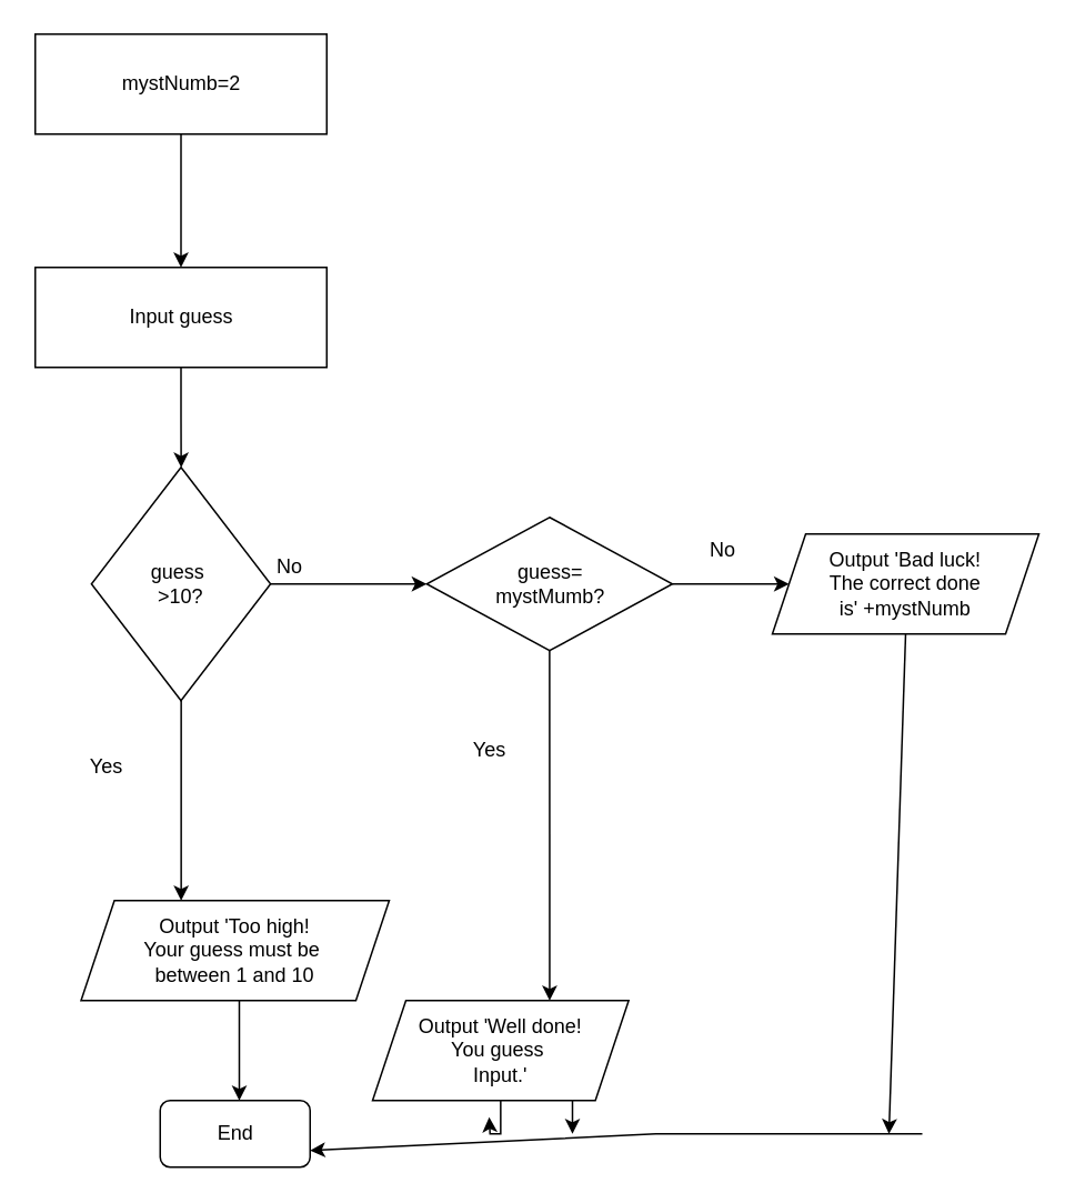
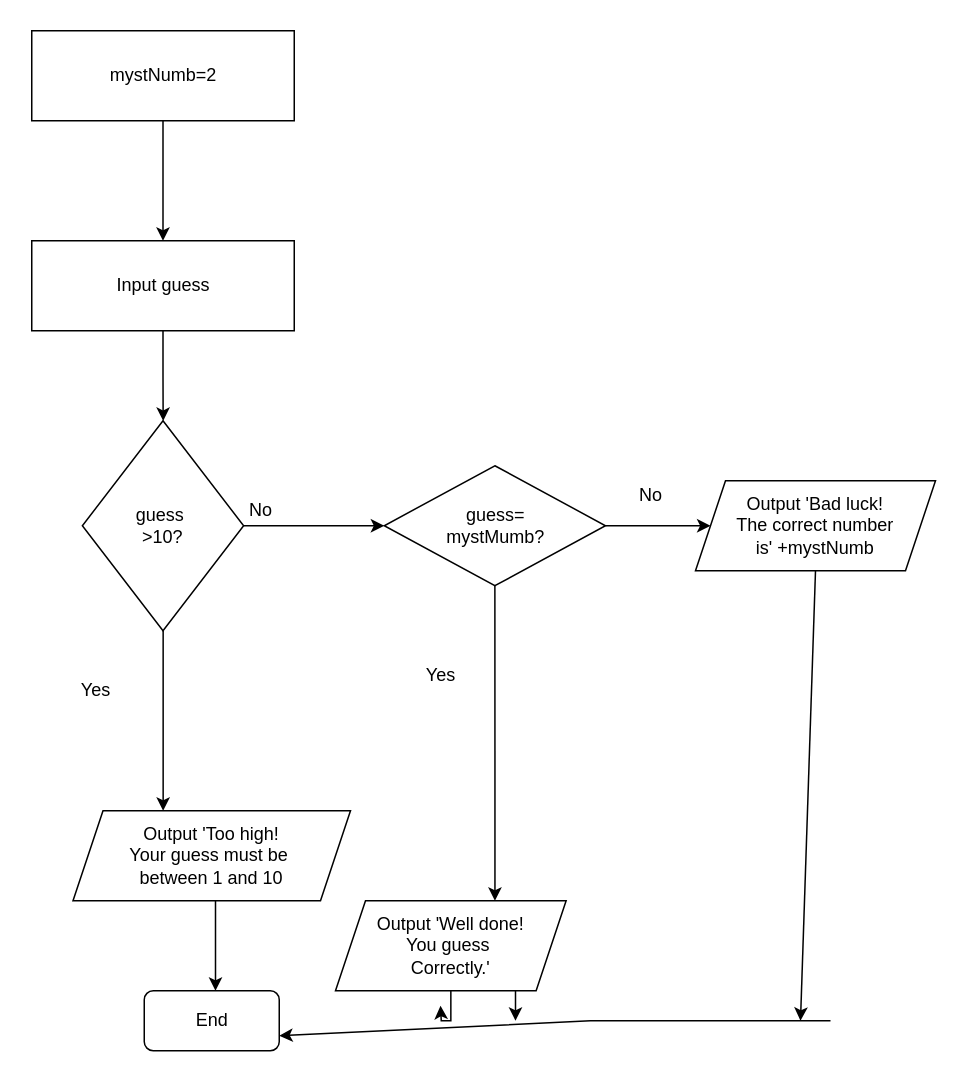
  <mxCell id="0" />
  <mxCell id="1" parent="0" />
  <mxCell id="2" value="" style="edgeStyle=orthogonalEdgeStyle;rounded=0;orthogonalLoop=1;jettySize=auto;html=1;" parent="1" source="3" target="5" edge="1"><mxGeometry relative="1" as="geometry" /></mxCell>
  <mxCell id="3" value="mystNumb=2" style="whiteSpace=wrap;html=1;rounded=0;" parent="1" vertex="1"><mxGeometry x="20.5" y="20" width="175" height="60" as="geometry" /></mxCell>
  <mxCell id="4" value="" style="edgeStyle=orthogonalEdgeStyle;rounded=0;orthogonalLoop=1;jettySize=auto;html=1;" parent="1" source="5" target="8" edge="1"><mxGeometry relative="1" as="geometry" /></mxCell>
  <mxCell id="5" value="Input guess" style="whiteSpace=wrap;html=1;rounded=0;" parent="1" vertex="1"><mxGeometry x="20.5" y="160" width="175" height="60" as="geometry" /></mxCell>
  <mxCell id="6" value="" style="edgeStyle=orthogonalEdgeStyle;rounded=0;orthogonalLoop=1;jettySize=auto;html=1;" parent="1" source="8" target="11" edge="1"><mxGeometry relative="1" as="geometry" /></mxCell>
  <mxCell id="7" value="" style="edgeStyle=orthogonalEdgeStyle;rounded=0;orthogonalLoop=1;jettySize=auto;html=1;" parent="1" source="8" target="14" edge="1"><mxGeometry relative="1" as="geometry"><Array as="points"><mxPoint x="108" y="530" /><mxPoint x="108" y="530" /></Array></mxGeometry></mxCell>
  <mxCell id="8" value="guess&amp;nbsp;&lt;br&gt;&amp;gt;10?" style="rhombus;whiteSpace=wrap;html=1;rounded=0;" parent="1" vertex="1"><mxGeometry x="54.25" y="280" width="107.5" height="140" as="geometry" /></mxCell>
  <mxCell id="9" value="" style="edgeStyle=orthogonalEdgeStyle;rounded=0;orthogonalLoop=1;jettySize=auto;html=1;" parent="1" source="11" target="13" edge="1"><mxGeometry relative="1" as="geometry" /></mxCell>
  <mxCell id="10" value="" style="edgeStyle=orthogonalEdgeStyle;rounded=0;orthogonalLoop=1;jettySize=auto;html=1;exitX=0.5;exitY=1;exitDx=0;exitDy=0;" parent="1" source="11" target="24" edge="1"><mxGeometry relative="1" as="geometry"><Array as="points"><mxPoint x="329" y="500" /><mxPoint x="329" y="500" /></Array></mxGeometry></mxCell>
  <mxCell id="11" value="guess=&lt;br&gt;mystMumb?" style="rhombus;whiteSpace=wrap;html=1;rounded=0;" parent="1" vertex="1"><mxGeometry x="255.5" y="310" width="147.5" height="80" as="geometry" /></mxCell>
  <mxCell id="12" value="No" style="text;html=1;align=center;verticalAlign=middle;resizable=0;points=[];autosize=1;strokeColor=none;fillColor=none;" parent="1" vertex="1"><mxGeometry x="153" y="325" width="40" height="30" as="geometry" /></mxCell>
- <mxCell id="13" value="Output 'Bad luck!&lt;br&gt;The correct done&lt;br&gt;is' +mystNumb" style="shape=parallelogram;perimeter=parallelogramPerimeter;whiteSpace=wrap;html=1;fixedSize=1;rounded=0;" parent="1" vertex="1"><mxGeometry x="463" y="320" width="160" height="60" as="geometry" /></mxCell>
+ <mxCell id="13" value="Output 'Bad luck!&lt;br&gt;The correct number&lt;br&gt;is' +mystNumb" style="shape=parallelogram;perimeter=parallelogramPerimeter;whiteSpace=wrap;html=1;fixedSize=1;rounded=0;" parent="1" vertex="1"><mxGeometry x="463" y="320" width="160" height="60" as="geometry" /></mxCell>
  <mxCell id="14" value="Output 'Too high!&lt;br&gt;Your guess must be&amp;nbsp;&lt;br&gt;between 1 and 10" style="shape=parallelogram;perimeter=parallelogramPerimeter;whiteSpace=wrap;html=1;fixedSize=1;rounded=0;" parent="1" vertex="1"><mxGeometry x="48" y="540" width="185" height="60" as="geometry" /></mxCell>
  <mxCell id="15" value="" style="endArrow=classic;html=1;rounded=0;exitX=0.5;exitY=1;exitDx=0;exitDy=0;" parent="1" source="13" edge="1"><mxGeometry width="50" height="50" relative="1" as="geometry"><mxPoint x="493" y="520" as="sourcePoint" /><mxPoint x="533" y="680" as="targetPoint" /></mxGeometry></mxCell>
  <mxCell id="16" value="" style="endArrow=classic;html=1;rounded=0;startArrow=none;" parent="1" edge="1" source="24"><mxGeometry width="50" height="50" relative="1" as="geometry"><mxPoint x="343" y="600" as="sourcePoint" /><mxPoint x="343" y="680" as="targetPoint" /><Array as="points"><mxPoint x="343" y="600" /></Array></mxGeometry></mxCell>
  <mxCell id="17" value="" style="endArrow=classic;html=1;rounded=0;" parent="1" edge="1"><mxGeometry width="50" height="50" relative="1" as="geometry"><mxPoint x="143" y="640" as="sourcePoint" /><mxPoint x="143" y="660" as="targetPoint" /><Array as="points"><mxPoint x="143" y="600" /></Array></mxGeometry></mxCell>
  <mxCell id="18" value="End" style="rounded=1;whiteSpace=wrap;html=1;" parent="1" vertex="1"><mxGeometry x="95.5" y="660" width="90" height="40" as="geometry" /></mxCell>
  <mxCell id="19" value="" style="endArrow=classic;html=1;rounded=0;" parent="1" edge="1"><mxGeometry width="50" height="50" relative="1" as="geometry"><mxPoint x="553" y="680" as="sourcePoint" /><mxPoint x="185.5" y="690" as="targetPoint" /><Array as="points"><mxPoint x="393" y="680" /></Array></mxGeometry></mxCell>
  <mxCell id="20" value="No" style="text;html=1;align=center;verticalAlign=middle;resizable=0;points=[];autosize=1;strokeColor=none;fillColor=none;" parent="1" vertex="1"><mxGeometry x="413" y="315" width="40" height="30" as="geometry" /></mxCell>
  <mxCell id="21" value="Yes" style="text;html=1;align=center;verticalAlign=middle;resizable=0;points=[];autosize=1;strokeColor=none;fillColor=none;" parent="1" vertex="1"><mxGeometry x="273" y="435" width="40" height="30" as="geometry" /></mxCell>
  <mxCell id="22" value="Yes" style="text;html=1;align=center;verticalAlign=middle;resizable=0;points=[];autosize=1;strokeColor=none;fillColor=none;" parent="1" vertex="1"><mxGeometry x="43" y="445" width="40" height="30" as="geometry" /></mxCell>
  <mxCell id="23" style="edgeStyle=orthogonalEdgeStyle;rounded=0;orthogonalLoop=1;jettySize=auto;html=1;" edge="1" parent="1" source="24"><mxGeometry relative="1" as="geometry"><mxPoint x="293" y="670" as="targetPoint" /></mxGeometry></mxCell>
- <mxCell id="24" value="Output 'Well done!&lt;br&gt;You guess&amp;nbsp;&lt;br&gt;Input.'" style="shape=parallelogram;perimeter=parallelogramPerimeter;whiteSpace=wrap;html=1;fixedSize=1;rounded=0;" parent="1" vertex="1"><mxGeometry x="223" y="600" width="153.75" height="60" as="geometry" /></mxCell>
+ <mxCell id="24" value="Output 'Well done!&lt;br&gt;You guess&amp;nbsp;&lt;br&gt;Correctly.'" style="shape=parallelogram;perimeter=parallelogramPerimeter;whiteSpace=wrap;html=1;fixedSize=1;rounded=0;" parent="1" vertex="1"><mxGeometry x="223" y="600" width="153.75" height="60" as="geometry" /></mxCell>
  <mxCell id="25" value="" style="endArrow=none;html=1;rounded=0;" edge="1" parent="1" target="24"><mxGeometry width="50" height="50" relative="1" as="geometry"><mxPoint x="343" y="600" as="sourcePoint" /><mxPoint x="343" y="680" as="targetPoint" /><Array as="points" /></mxGeometry></mxCell>
